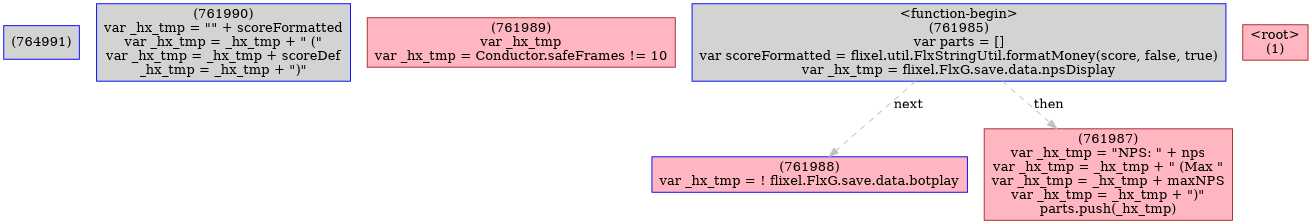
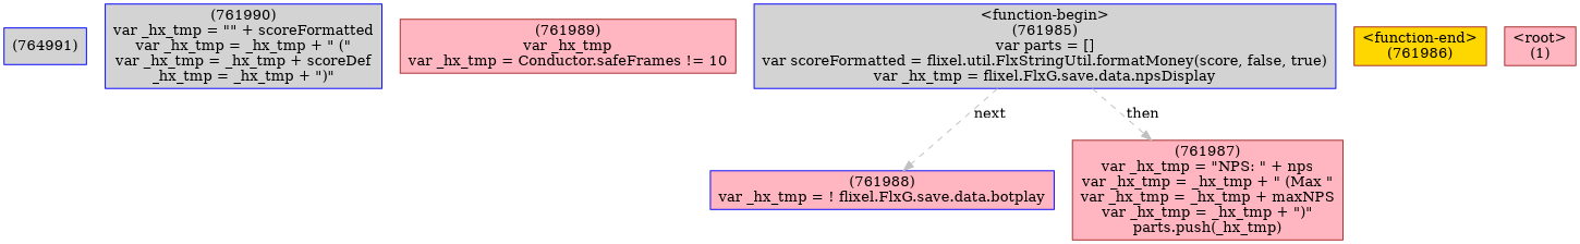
  digraph {
    node [color=blue fillcolor=lightpink shape=box style=filled]
    edge [color=gray style=dashed]
    n1 [fillcolor=lightgrey label="(764991)"]
    n2 [fillcolor=lightgrey label="(761990)\nvar _hx_tmp = \"\" + scoreFormatted\nvar _hx_tmp = _hx_tmp + \" (\"\nvar _hx_tmp = _hx_tmp + scoreDef\n_hx_tmp = _hx_tmp + \")\""]
    n3 [color=brown label="(761989)\nvar _hx_tmp\nvar _hx_tmp = Conductor.safeFrames != 10"]
    n4 [label="(761988)\nvar _hx_tmp = ! flixel.FlxG.save.data.botplay"]
    n5 [color=brown label="(761987)\nvar _hx_tmp = \"NPS: \" + nps\nvar _hx_tmp = _hx_tmp + \" (Max \"\nvar _hx_tmp = _hx_tmp + maxNPS\nvar _hx_tmp = _hx_tmp + \")\"\nparts.push(_hx_tmp)"]
+   n6 [color=brown fillcolor=gold label="<function-end>\n(761986)"]
    n7 [fillcolor=lightgrey label="<function-begin>\n(761985)\nvar parts = []\nvar scoreFormatted = flixel.util.FlxStringUtil.formatMoney(score, false, true)\nvar _hx_tmp = flixel.FlxG.save.data.npsDisplay"]
    n8 [color=brown label="<root>\n(1)"]
    n7 -> n4 [label=next]
    n7 -> n5 [label=then]
  }
